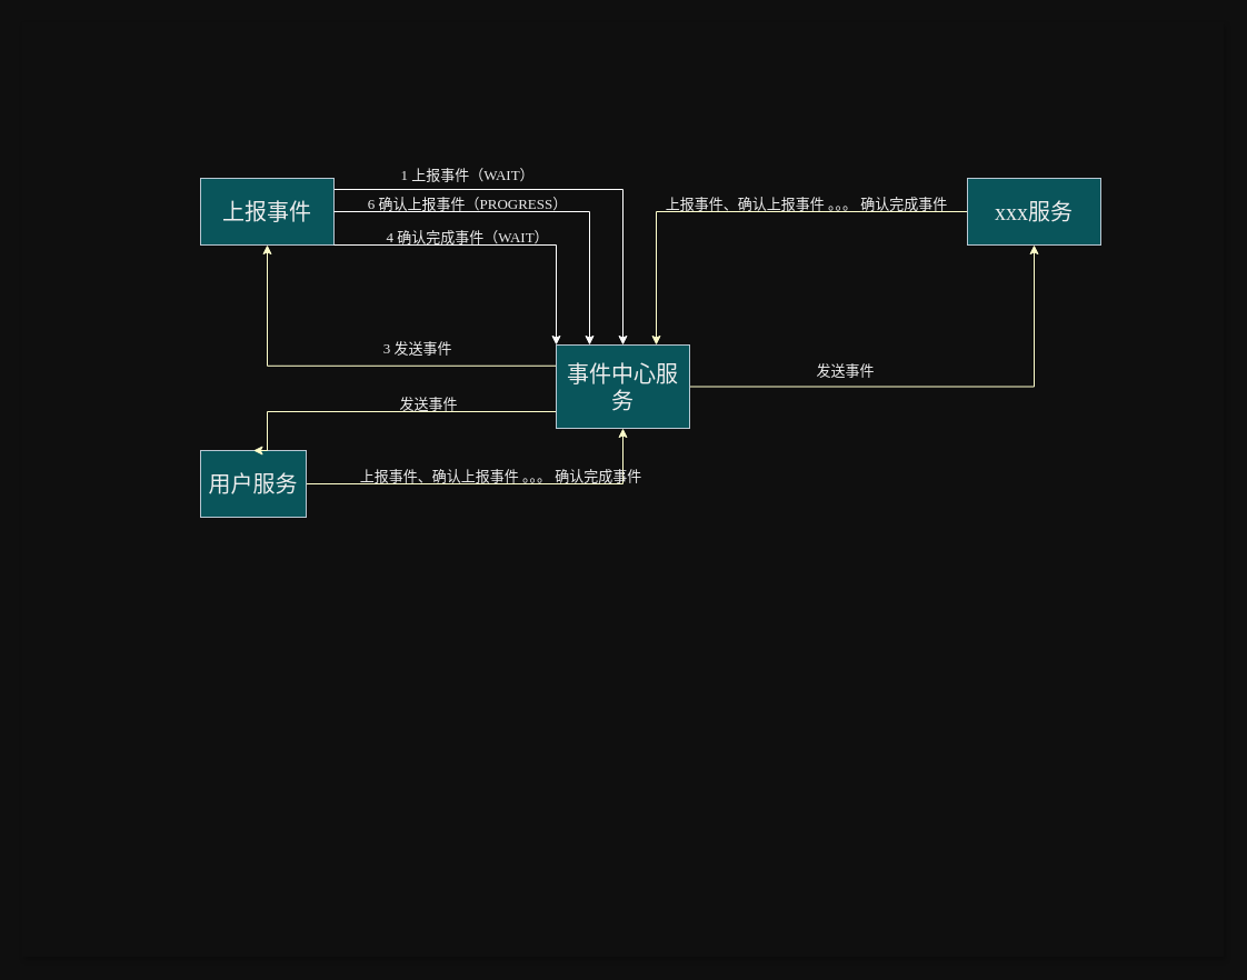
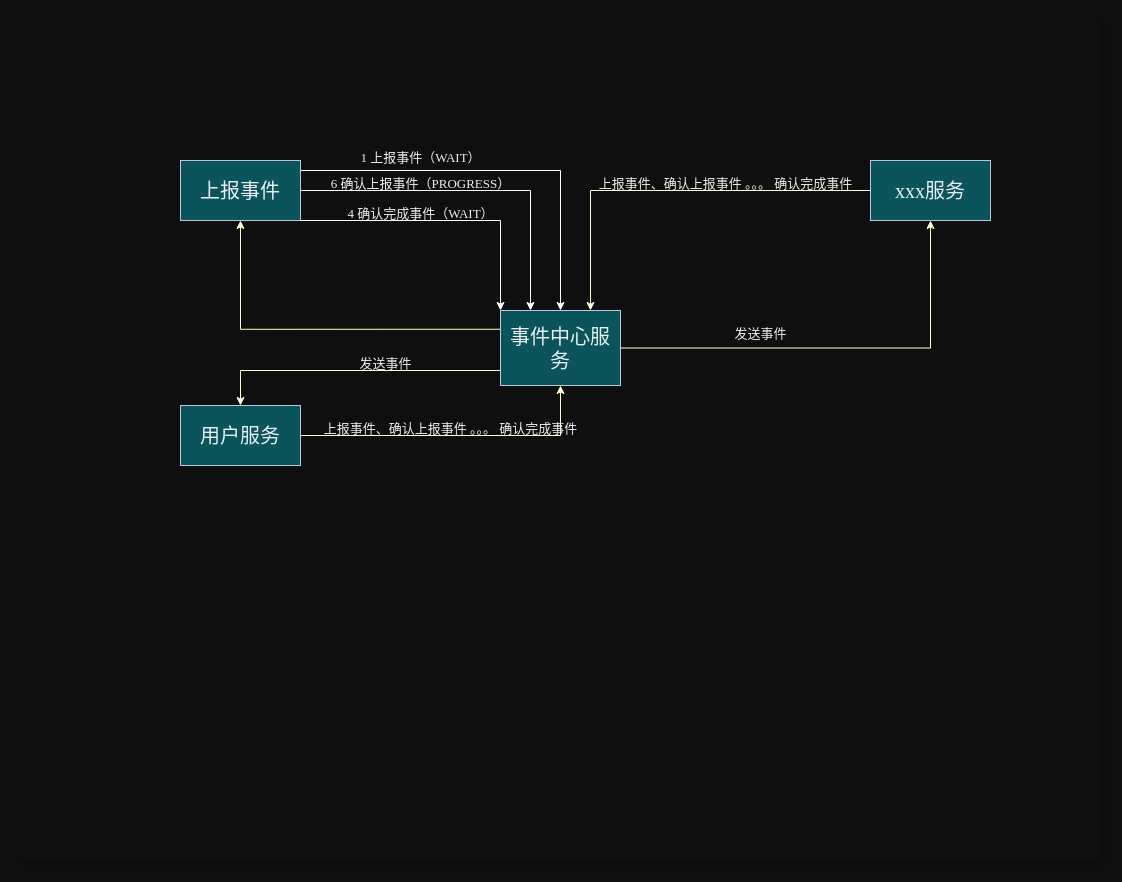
  <mxCell id="0" />
  <mxCell id="1" parent="0" />
  <mxCell id="2" value="" style="rounded=0;whiteSpace=wrap;html=1;shadow=1;strokeColor=#0F0F0F;gradientColor=none;fillColor=#0F0F0F;" vertex="1" parent="1"><mxGeometry y="20" width="1080" height="840" as="geometry" x="20" /></mxCell>
  <mxCell id="3" style="edgeStyle=orthogonalEdgeStyle;rounded=0;hachureGap=4;orthogonalLoop=1;jettySize=auto;html=1;entryX=0.5;entryY=0;entryDx=0;entryDy=0;strokeColor=#FFFFFF;fontFamily=Architects Daughter;fontSource=https%3A%2F%2Ffonts.googleapis.com%2Fcss%3Ffamily%3DArchitects%2BDaughter;fontSize=16;" edge="1" parent="1" source="4" target="10"><mxGeometry relative="1" as="geometry"><Array as="points"><mxPoint x="560" y="170" /></Array></mxGeometry></mxCell>
  <mxCell id="4" value="上报事件" style="rounded=0;whiteSpace=wrap;html=1;hachureGap=4;strokeColor=#BAC8D3;fontFamily=Architects Daughter;fontSource=https%3A%2F%2Ffonts.googleapis.com%2Fcss%3Ffamily%3DArchitects%2BDaughter;fontSize=20;fontColor=#EEEEEE;fillColor=#09555B;" vertex="1" parent="1"><mxGeometry x="180" y="160" width="120" height="60" as="geometry" /></mxCell>
  <mxCell id="5" style="edgeStyle=orthogonalEdgeStyle;rounded=0;orthogonalLoop=1;jettySize=auto;html=1;entryX=0.5;entryY=1;entryDx=0;entryDy=0;fontFamily=Helvetica;fontSize=12;fontColor=default;strokeColor=#FFFFCC;" edge="1" parent="1" source="6" target="10"><mxGeometry relative="1" as="geometry" /></mxCell>
- <mxCell id="6" value="用户服务" style="rounded=0;whiteSpace=wrap;html=1;hachureGap=4;strokeColor=#BAC8D3;fontFamily=Architects Daughter;fontSource=https%3A%2F%2Ffonts.googleapis.com%2Fcss%3Ffamily%3DArchitects%2BDaughter;fontSize=20;fontColor=#EEEEEE;fillColor=#09555B;" vertex="1" parent="1"><mxGeometry x="180" y="405" width="95" height="60" as="geometry" /></mxCell>
+ <mxCell id="6" value="用户服务" style="rounded=0;whiteSpace=wrap;html=1;hachureGap=4;strokeColor=#BAC8D3;fontFamily=Architects Daughter;fontSource=https%3A%2F%2Ffonts.googleapis.com%2Fcss%3Ffamily%3DArchitects%2BDaughter;fontSize=20;fontColor=#EEEEEE;fillColor=#09555B;" vertex="1" parent="1"><mxGeometry x="180" y="405" width="120" height="60" as="geometry" /></mxCell>
  <mxCell id="7" style="edgeStyle=orthogonalEdgeStyle;rounded=0;orthogonalLoop=1;jettySize=auto;html=1;entryX=0.5;entryY=1;entryDx=0;entryDy=0;fontFamily=Helvetica;fontSize=12;fontColor=default;strokeColor=#FFFFCC;exitX=0;exitY=0.25;exitDx=0;exitDy=0;" edge="1" parent="1" source="10" target="4"><mxGeometry relative="1" as="geometry" /></mxCell>
  <mxCell id="8" style="edgeStyle=orthogonalEdgeStyle;rounded=0;orthogonalLoop=1;jettySize=auto;html=1;exitX=0;exitY=1;exitDx=0;exitDy=0;entryX=0.5;entryY=0;entryDx=0;entryDy=0;fontFamily=Helvetica;fontSize=12;fontColor=default;strokeColor=#FFFFCC;" edge="1" parent="1" source="10" target="6"><mxGeometry relative="1" as="geometry"><Array as="points"><mxPoint x="240" y="370" /></Array></mxGeometry></mxCell>
  <mxCell id="9" style="edgeStyle=orthogonalEdgeStyle;rounded=0;orthogonalLoop=1;jettySize=auto;html=1;entryX=0.5;entryY=1;entryDx=0;entryDy=0;fontFamily=Helvetica;fontSize=12;fontColor=default;strokeColor=#FFFFCC;" edge="1" parent="1" source="10" target="12"><mxGeometry relative="1" as="geometry" /></mxCell>
  <mxCell id="10" value="事件中心服务" style="rounded=0;whiteSpace=wrap;html=1;hachureGap=4;strokeColor=#BAC8D3;fontFamily=Architects Daughter;fontSource=https%3A%2F%2Ffonts.googleapis.com%2Fcss%3Ffamily%3DArchitects%2BDaughter;fontSize=20;fontColor=#EEEEEE;fillColor=#09555B;" vertex="1" parent="1"><mxGeometry x="500" y="310" width="120" height="75" as="geometry" /></mxCell>
  <mxCell id="11" style="edgeStyle=orthogonalEdgeStyle;rounded=0;orthogonalLoop=1;jettySize=auto;html=1;entryX=0.75;entryY=0;entryDx=0;entryDy=0;fontFamily=Helvetica;fontSize=12;fontColor=default;strokeColor=#FFFFCC;" edge="1" parent="1" source="12" target="10"><mxGeometry relative="1" as="geometry" /></mxCell>
  <mxCell id="12" value="xxx服务" style="rounded=0;whiteSpace=wrap;html=1;hachureGap=4;strokeColor=#BAC8D3;fontFamily=Architects Daughter;fontSource=https%3A%2F%2Ffonts.googleapis.com%2Fcss%3Ffamily%3DArchitects%2BDaughter;fontSize=20;fontColor=#EEEEEE;fillColor=#09555B;" vertex="1" parent="1"><mxGeometry x="870" y="160" width="120" height="60" as="geometry" /></mxCell>
  <mxCell id="13" value="&lt;font style=&quot;font-size: 13px;&quot;&gt;1 上报事件（WAIT）&lt;/font&gt;" style="text;html=1;align=center;verticalAlign=middle;resizable=0;points=[];autosize=1;strokeColor=none;fillColor=none;fontSize=20;fontFamily=Architects Daughter;fontColor=#EEEEEE;" vertex="1" parent="1"><mxGeometry x="350" y="134" width="140" height="40" as="geometry" /></mxCell>
  <mxCell id="14" style="edgeStyle=orthogonalEdgeStyle;rounded=0;hachureGap=4;orthogonalLoop=1;jettySize=auto;html=1;entryX=0.25;entryY=0;entryDx=0;entryDy=0;strokeColor=#FFFFFF;fontFamily=Architects Daughter;fontSource=https%3A%2F%2Ffonts.googleapis.com%2Fcss%3Ffamily%3DArchitects%2BDaughter;fontSize=16;exitX=1;exitY=0.5;exitDx=0;exitDy=0;" edge="1" parent="1" source="4" target="10"><mxGeometry relative="1" as="geometry"><mxPoint x="320" y="190" as="sourcePoint" /><mxPoint x="580" y="330" as="targetPoint" /><Array as="points"><mxPoint x="530" y="190" /></Array></mxGeometry></mxCell>
  <mxCell id="15" value="&lt;font style=&quot;font-size: 13px;&quot;&gt;6 确认上报事件（PROGRESS）&lt;/font&gt;" style="text;html=1;align=center;verticalAlign=middle;resizable=0;points=[];autosize=1;strokeColor=none;fillColor=none;fontSize=20;fontFamily=Architects Daughter;fontColor=#EEEEEE;" vertex="1" parent="1"><mxGeometry x="315" y="160" width="210" height="40" as="geometry" /></mxCell>
  <mxCell id="16" style="edgeStyle=orthogonalEdgeStyle;rounded=0;hachureGap=4;orthogonalLoop=1;jettySize=auto;html=1;entryX=0;entryY=0;entryDx=0;entryDy=0;strokeColor=#FFFFFF;fontFamily=Architects Daughter;fontSource=https%3A%2F%2Ffonts.googleapis.com%2Fcss%3Ffamily%3DArchitects%2BDaughter;fontSize=16;" edge="1" parent="1" target="10"><mxGeometry relative="1" as="geometry"><mxPoint x="300" y="220" as="sourcePoint" /><mxPoint x="540" y="330" as="targetPoint" /><Array as="points"><mxPoint x="300" y="220" /><mxPoint x="500" y="220" /></Array></mxGeometry></mxCell>
  <mxCell id="17" value="&lt;font style=&quot;font-size: 13px;&quot;&gt;4 确认完成事件（WAIT）&lt;/font&gt;" style="text;html=1;align=center;verticalAlign=middle;resizable=0;points=[];autosize=1;strokeColor=none;fillColor=none;fontSize=20;fontFamily=Architects Daughter;fontColor=#EEEEEE;" vertex="1" parent="1"><mxGeometry x="330" y="190" width="180" height="40" as="geometry" /></mxCell>
- <mxCell id="18" value="&lt;font style=&quot;font-size: 13px;&quot;&gt;3 发送事件&lt;/font&gt;" style="text;html=1;align=center;verticalAlign=middle;resizable=0;points=[];autosize=1;strokeColor=none;fillColor=none;fontSize=20;fontFamily=Architects Daughter;fontColor=#EEEEEE;" vertex="1" parent="1"><mxGeometry x="330" y="290" width="90" height="40" as="geometry" /></mxCell>
  <mxCell id="19" value="&lt;font style=&quot;font-size: 13px;&quot;&gt;上报事件、确认上报事件 。。。 确认完成事件&lt;/font&gt;" style="text;html=1;align=center;verticalAlign=middle;resizable=0;points=[];autosize=1;strokeColor=none;fillColor=none;fontSize=20;fontFamily=Architects Daughter;fontColor=#EEEEEE;" vertex="1" parent="1"><mxGeometry x="305" y="405" width="290" height="40" as="geometry" /></mxCell>
  <mxCell id="20" value="&lt;font style=&quot;font-size: 13px;&quot;&gt;发送事件&lt;/font&gt;" style="text;html=1;align=center;verticalAlign=middle;resizable=0;points=[];autosize=1;strokeColor=none;fillColor=none;fontSize=20;fontFamily=Architects Daughter;fontColor=#EEEEEE;" vertex="1" parent="1"><mxGeometry x="345" y="340" width="80" height="40" as="geometry" /></mxCell>
  <mxCell id="21" value="&lt;font style=&quot;font-size: 13px;&quot;&gt;上报事件、确认上报事件 。。。 确认完成事件&lt;/font&gt;" style="text;html=1;align=center;verticalAlign=middle;resizable=0;points=[];autosize=1;strokeColor=none;fillColor=none;fontSize=20;fontFamily=Architects Daughter;fontColor=#EEEEEE;" vertex="1" parent="1"><mxGeometry x="580" y="160" width="290" height="40" as="geometry" /></mxCell>
  <mxCell id="22" value="&lt;font style=&quot;font-size: 13px;&quot;&gt;发送事件&lt;/font&gt;" style="text;html=1;align=center;verticalAlign=middle;resizable=0;points=[];autosize=1;strokeColor=none;fillColor=none;fontSize=20;fontFamily=Architects Daughter;fontColor=#EEEEEE;" vertex="1" parent="1"><mxGeometry x="720" y="310" width="80" height="40" as="geometry" /></mxCell>
